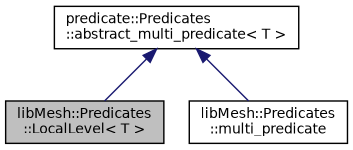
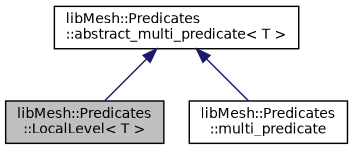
  digraph {
    node [color=black fillcolor=white fontname=Helvetica fontsize=10 shape=record style=filled]
    edge [color=midnightblue dir=back fontname=Helvetica fontsize=10 labelfontname=Helvetica labelfontsize=10 style=solid]
    n1 [fillcolor=grey75 fontcolor=black height=0.2 label="libMesh::Predicates\l::LocalLevel\< T \>" width=0.4]
-   n2 [height=0.2 label="predicate::Predicates\l::abstract_multi_predicate\< T \>" width=0.4]
+   n2 [height=0.2 label="libMesh::Predicates\l::abstract_multi_predicate\< T \>" width=0.4]
    n3 [height=0.2 label="libMesh::Predicates\l::multi_predicate" width=0.4]
    n2 -> n1
    n2 -> n3
  }
